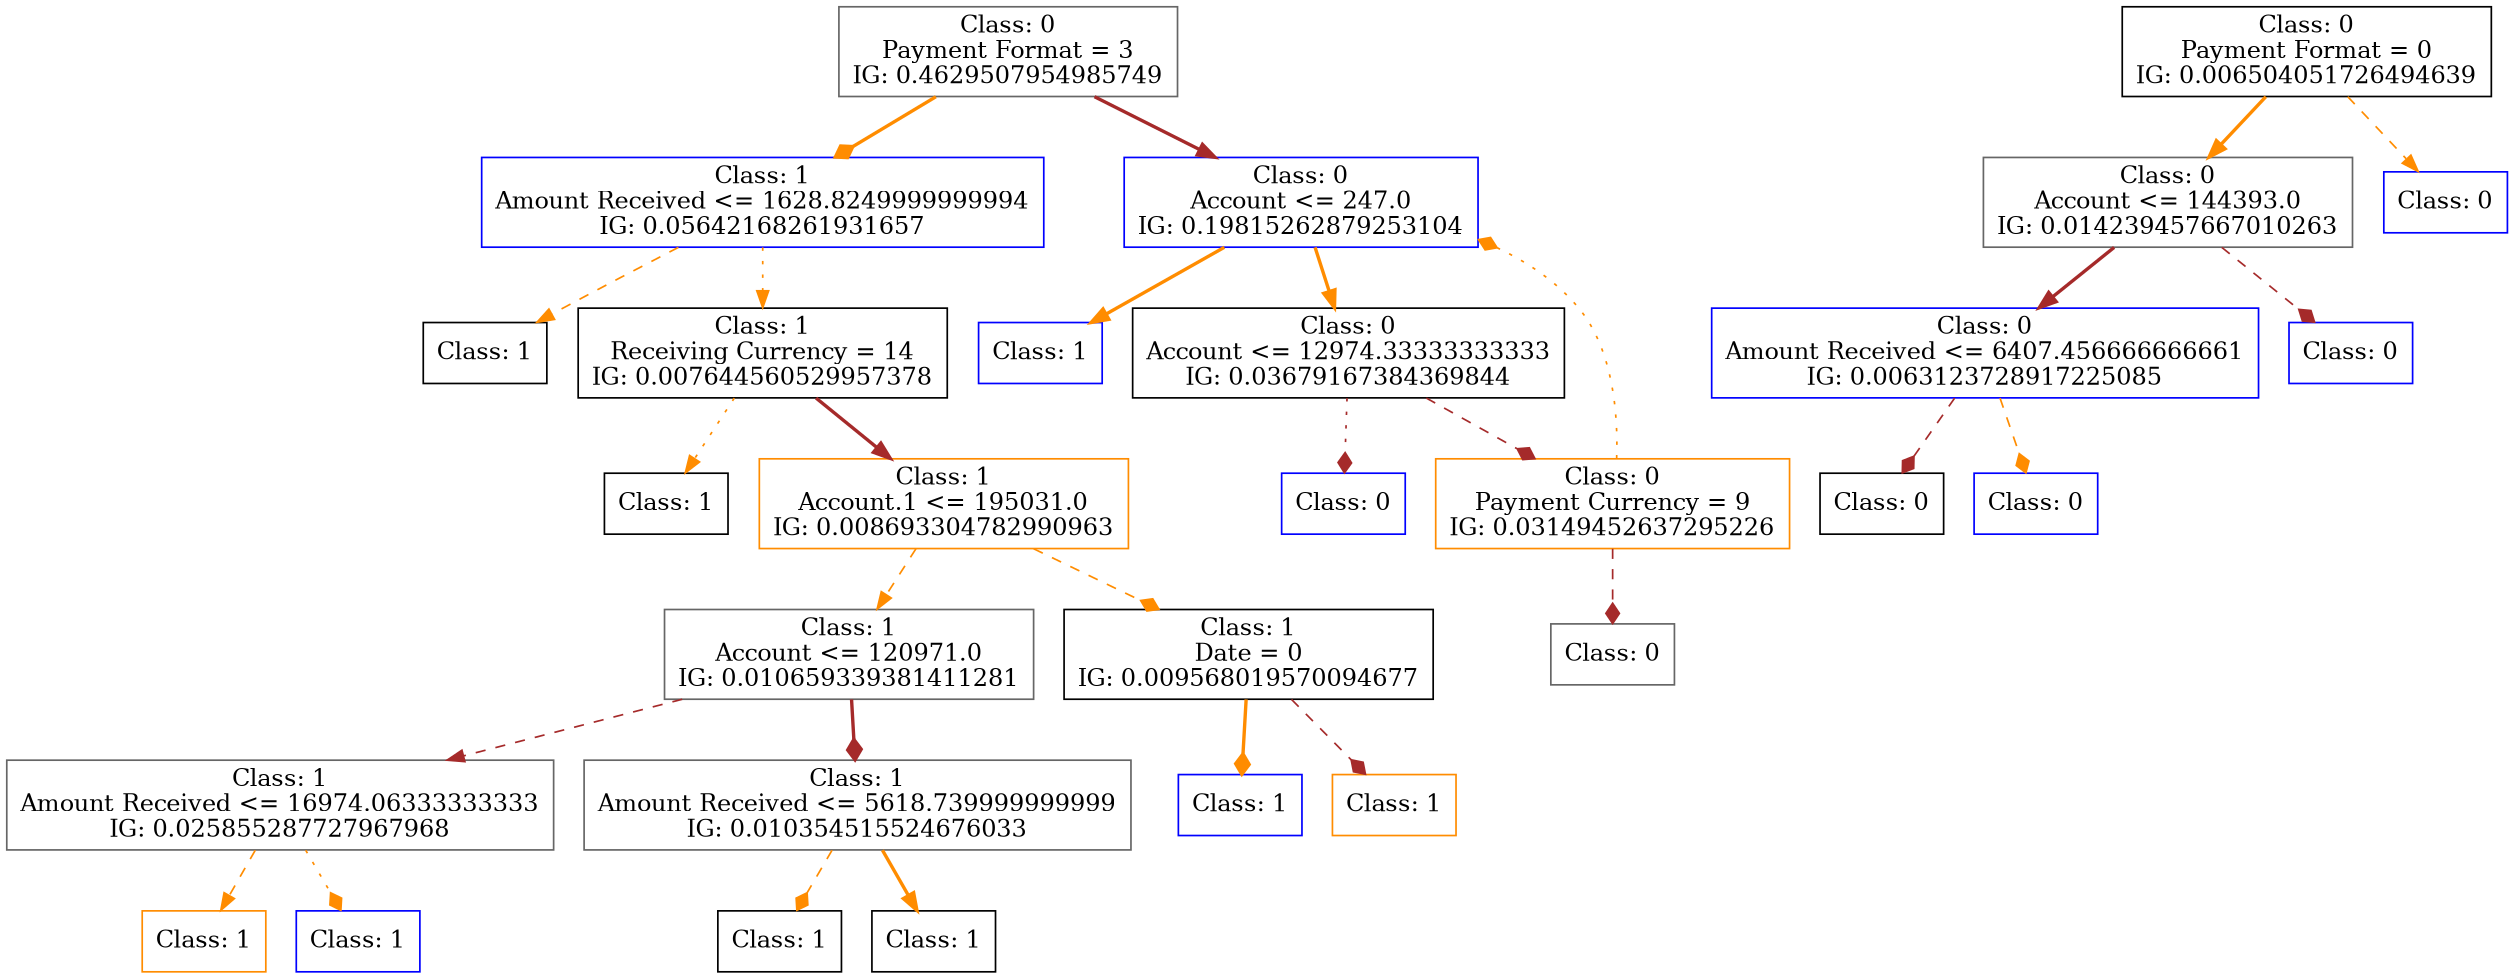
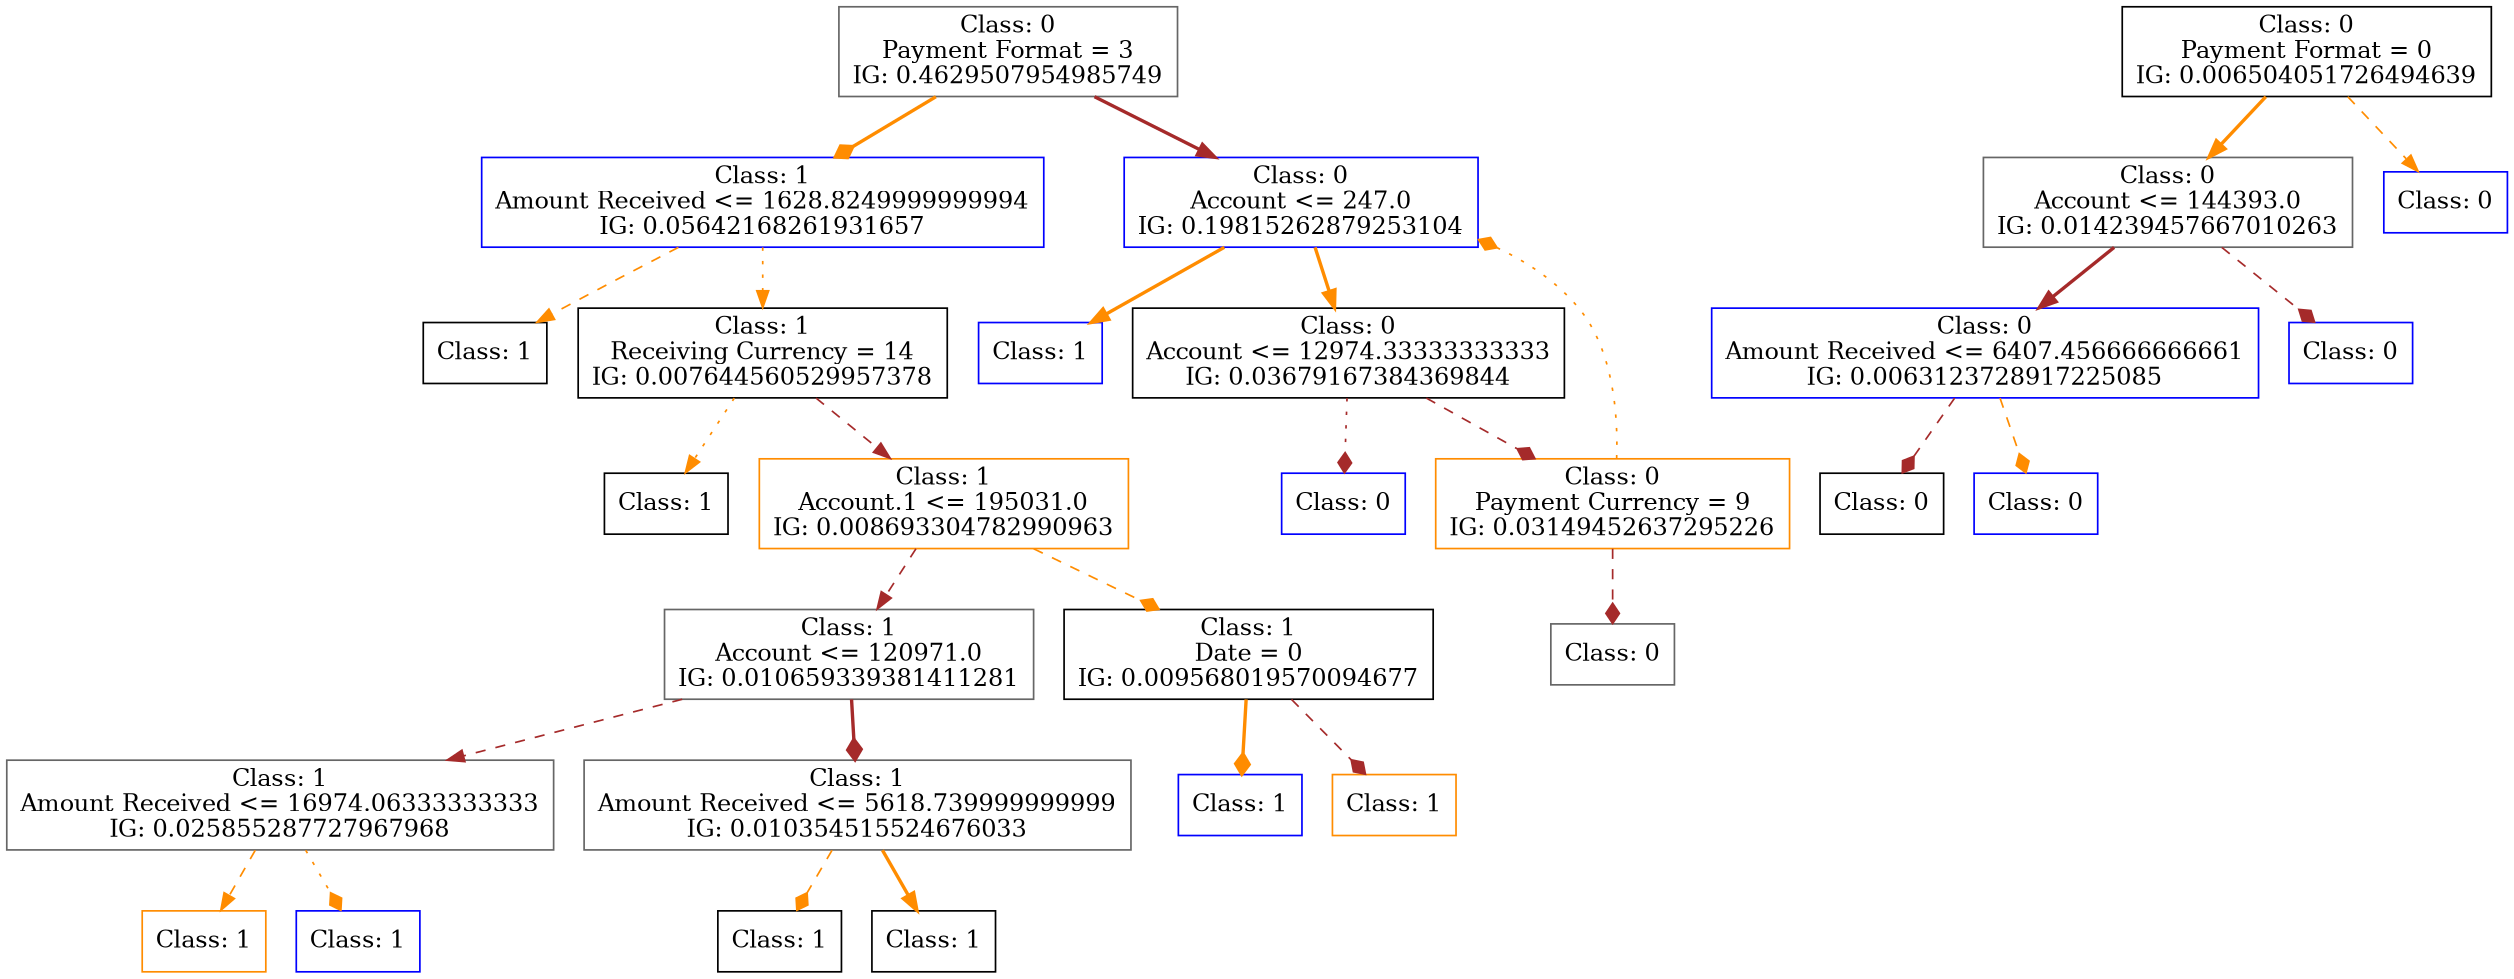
  digraph {
    rankdir=TD
    node [color=blue shape=box]
    edge [arrowhead=diamond color=darkorange style=dashed]
    n1 [color=gray40 label="Class: 0\nPayment Format = 3\nIG: 0.4629507954985749"]
    n2 [label="Class: 1\nAmount Received <= 1628.8249999999994\nIG: 0.05642168261931657"]
    n3 [label="Class: 0\nAccount <= 247.0\nIG: 0.19815262879253104"]
    n4 [color=black label="Class: 1\n"]
    n5 [color=black label="Class: 1\nReceiving Currency = 14\nIG: 0.007644560529957378"]
    n6 [label="Class: 1\n"]
    n7 [color=black label="Class: 0\nAccount <= 12974.33333333333\nIG: 0.03679167384369844"]
    n8 [color=black label="Class: 1\n"]
    n9 [color=darkorange label="Class: 1\nAccount.1 <= 195031.0\nIG: 0.008693304782990963"]
    n10 [color=gray40 label="Class: 1\nAccount <= 120971.0\nIG: 0.010659339381411281"]
    n11 [color=black label="Class: 1\nDate = 0\nIG: 0.009568019570094677"]
    n12 [color=gray40 label="Class: 1\nAmount Received <= 16974.06333333333\nIG: 0.025855287727967968"]
    n13 [color=gray40 label="Class: 1\nAmount Received <= 5618.739999999999\nIG: 0.010354515524676033"]
    n14 [label="Class: 1\n"]
    n15 [color=darkorange label="Class: 1\n"]
    n16 [color=darkorange label="Class: 1\n"]
    n17 [label="Class: 1\n"]
    n18 [color=black label="Class: 1\n"]
    n19 [color=black label="Class: 1\n"]
    n20 [label="Class: 0\n"]
    n21 [color=darkorange label="Class: 0\nPayment Currency = 9\nIG: 0.03149452637295226"]
    n22 [color=gray40 label="Class: 0\n"]
    n23 [color=black label="Class: 0\nPayment Format = 0\nIG: 0.006504051726494639"]
    n24 [color=gray40 label="Class: 0\nAccount <= 144393.0\nIG: 0.014239457667010263"]
    n25 [label="Class: 0\n"]
    n26 [label="Class: 0\nAmount Received <= 6407.456666666661\nIG: 0.0063123728917225085"]
    n27 [label="Class: 0\n"]
    n28 [color=black label="Class: 0\n"]
    n29 [label="Class: 0\n"]
    n1 -> n2 [style=bold]
    n1 -> n3 [arrowhead=normal color=brown style=bold]
    n2 -> n4 [arrowhead=normal]
    n2 -> n5 [arrowhead=normal style=dotted]
    n3 -> n6 [arrowhead=normal style=bold]
    n3 -> n7 [arrowhead=normal style=bold]
    n5 -> n8 [arrowhead=normal style=dotted]
-   n5 -> n9 [arrowhead=normal color=brown style=bold]
+   n5 -> n9 [arrowhead=normal color=brown]
    n7 -> n20 [color=brown style=dotted]
    n7 -> n21 [color=brown]
-   n9 -> n10 [arrowhead=normal]
+   n9 -> n10 [arrowhead=normal color=brown]
    n9 -> n11
    n10 -> n12 [arrowhead=normal color=brown]
    n10 -> n13 [color=brown style=bold]
    n11 -> n14 [style=bold]
    n11 -> n15 [color=brown]
    n12 -> n16 [arrowhead=normal]
    n12 -> n17 [style=dotted]
    n13 -> n18
    n13 -> n19 [arrowhead=normal style=bold]
    n21 -> n3 [style=dotted]
    n21 -> n22 [color=brown]
    n23 -> n24 [arrowhead=normal style=bold]
    n23 -> n25 [arrowhead=normal]
    n24 -> n26 [arrowhead=normal color=brown style=bold]
    n24 -> n27 [color=brown]
    n26 -> n28 [color=brown]
    n26 -> n29
  }
